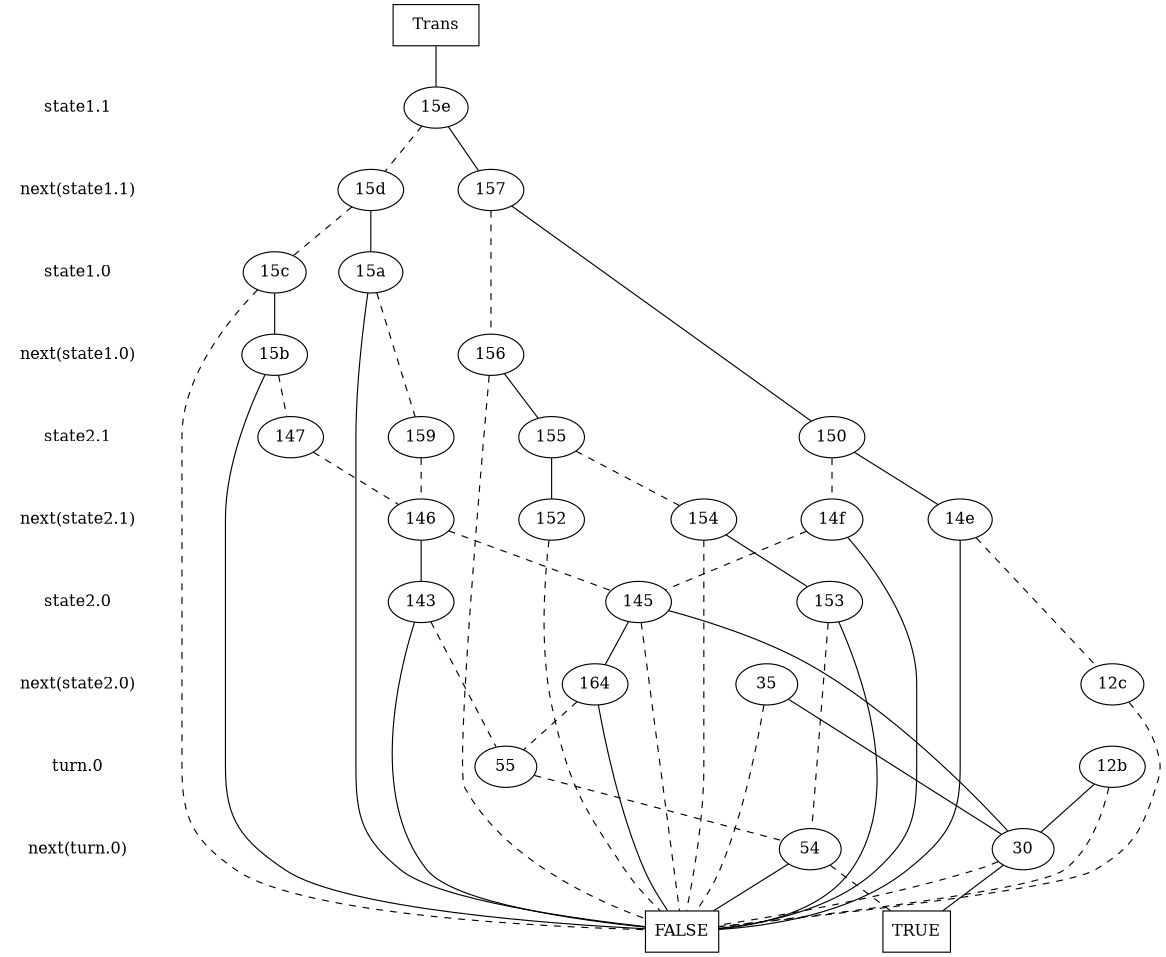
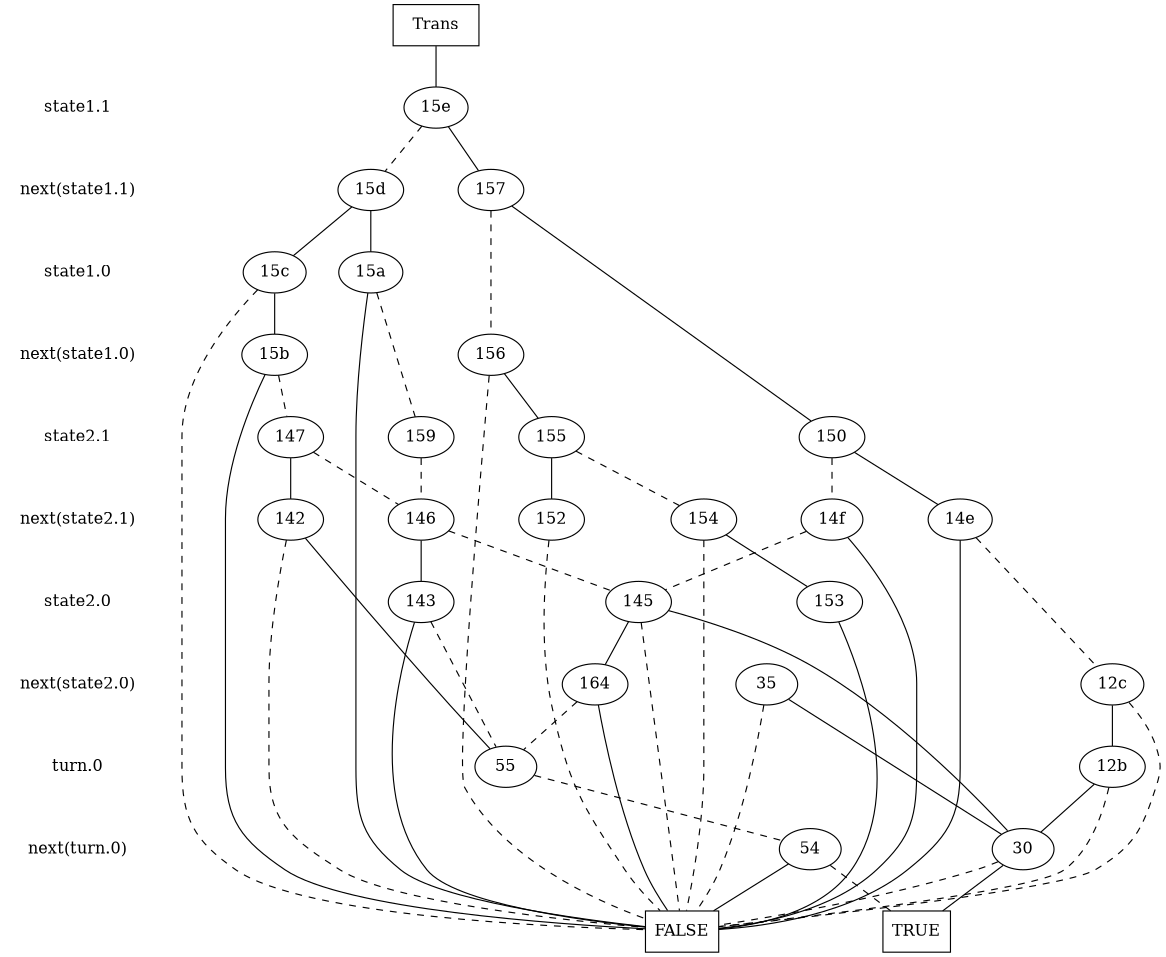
  digraph {
    edge [dir=none style=dashed]
    "CONST NODES" [shape=plaintext style=invis]
    " state1.1 " [shape=plaintext]
    " next(state1.1) " [shape=plaintext]
    " state1.0 " [shape=plaintext]
    " next(state1.0) " [shape=plaintext]
    " state2.1 " [shape=plaintext]
    " next(state2.1) " [shape=plaintext]
    " state2.0 " [shape=plaintext]
    " next(state2.0) " [shape=plaintext]
    " turn.0 " [shape=plaintext]
    " next(turn.0) " [shape=plaintext]
    "  Trans  " [shape=box]
    "15e"
    157
    "15d"
    "15c"
    "15a"
    "15b"
    156
    159
    150
    155
    147
    "14f"
    152
    154
    "14e"
    146
+   142
    153
    143
    145
    35
    "12c"
    n35 [label=164]
    "12b"
    55
    54
    30
    n40 [label=TRUE shape=box]
    n41 [label=FALSE shape=box]
    subgraph sub_1 {
      "CONST NODES"
      " state1.1 "
      " next(state1.1) "
      " state1.0 "
      " next(state1.0) "
      " state2.1 "
      " next(state2.1) "
      " state2.0 "
      " next(state2.0) "
      " turn.0 "
      " next(turn.0) "
    }
    subgraph sub_2 {
      rank=same
      "  Trans  "
    }
    subgraph sub_3 {
      rank=same
      " state1.1 "
      "15e"
    }
    subgraph sub_4 {
      rank=same
      " next(state1.1) "
      157
      "15d"
    }
    subgraph sub_5 {
      rank=same
      " state1.0 "
      "15c"
      "15a"
    }
    subgraph sub_6 {
      rank=same
      " next(state1.0) "
      "15b"
      156
    }
    subgraph sub_7 {
      rank=same
      " state2.1 "
      159
      150
      155
      147
    }
    subgraph sub_8 {
      rank=same
      " next(state2.1) "
      "14f"
      152
      154
      "14e"
      146
+     142
    }
    subgraph sub_9 {
      rank=same
      " state2.0 "
      153
      143
      145
    }
    subgraph sub_10 {
      rank=same
      " next(state2.0) "
      35
      "12c"
      n35
    }
    subgraph sub_11 {
      rank=same
      " turn.0 "
      "12b"
      55
    }
    subgraph sub_12 {
      rank=same
      " next(turn.0) "
      54
      30
    }
    subgraph sub_13 {
      rank=same
      "CONST NODES"
      subgraph sub_14 {
        rank=same
        n40
        n41
      }
    }
    " state1.1 " -> " next(state1.1) " [style=invis]
    " next(state1.1) " -> " state1.0 " [style=invis]
    " state1.0 " -> " next(state1.0) " [style=invis]
    " next(state1.0) " -> " state2.1 " [style=invis]
    " state2.1 " -> " next(state2.1) " [style=invis]
    " next(state2.1) " -> " state2.0 " [style=invis]
    " state2.0 " -> " next(state2.0) " [style=invis]
    " next(state2.0) " -> " turn.0 " [style=invis]
    " turn.0 " -> " next(turn.0) " [style=invis]
    " next(turn.0) " -> "CONST NODES" [style=invis]
    "  Trans  " -> "15e" [style=solid]
    "15e" -> 157 [style=""]
    "15e" -> "15d"
    157 -> 156
    157 -> 150 [style=""]
-   "15d" -> "15c"
+   "15d" -> "15c" [style=solid]
    "15d" -> "15a" [style=""]
    "15c" -> "15b" [style=""]
    "15c" -> n41
    "15a" -> 159
    "15a" -> n41 [style=""]
    "15b" -> 147
    "15b" -> n41 [style=""]
    156 -> 155 [style=""]
    156 -> n41
    159 -> 146
    150 -> "14f"
    150 -> "14e" [style=""]
    155 -> 152 [style=""]
    155 -> 154
    147 -> 146
+   147 -> 142 [style=""]
    "14f" -> 145
    "14f" -> n41 [style=""]
    152 -> n41
    154 -> 153 [style=""]
    154 -> n41
    "14e" -> "12c"
    "14e" -> n41 [style=""]
    146 -> 143 [style=""]
    146 -> 145
-   153 -> 54
+   142 -> 55 [style=""]
+   142 -> n41
    153 -> n41 [style=""]
    143 -> 55
    143 -> n41 [style=""]
    145 -> n35 [style=""]
    145 -> 30 [style=""]
    145 -> n41
    35 -> 30 [style=""]
    35 -> n41
+   "12c" -> "12b" [style=""]
    "12c" -> n41
    n35 -> 55
    n35 -> n41 [style=""]
    "12b" -> 30 [style=""]
    "12b" -> n41
    55 -> 54
    54 -> n40
    54 -> n41 [style=""]
    30 -> n40 [style=""]
    30 -> n41
  }
